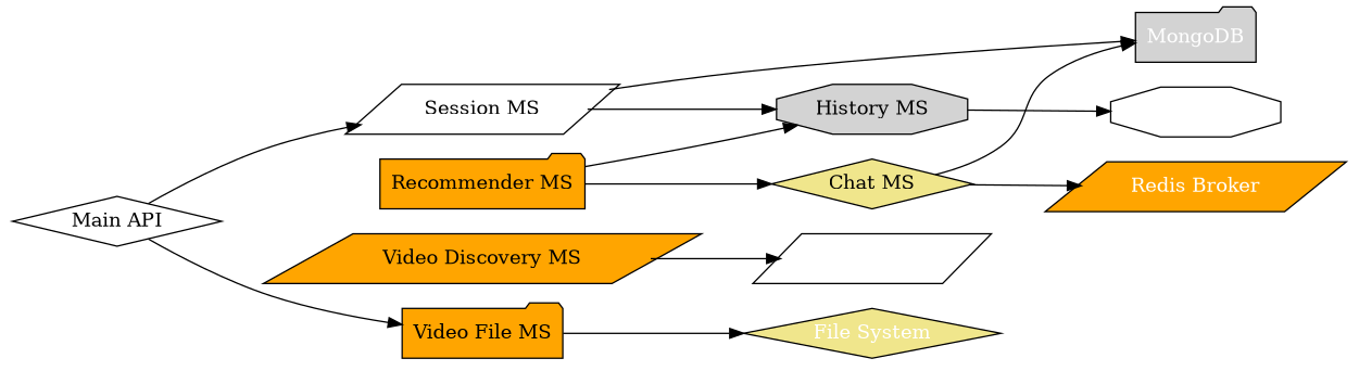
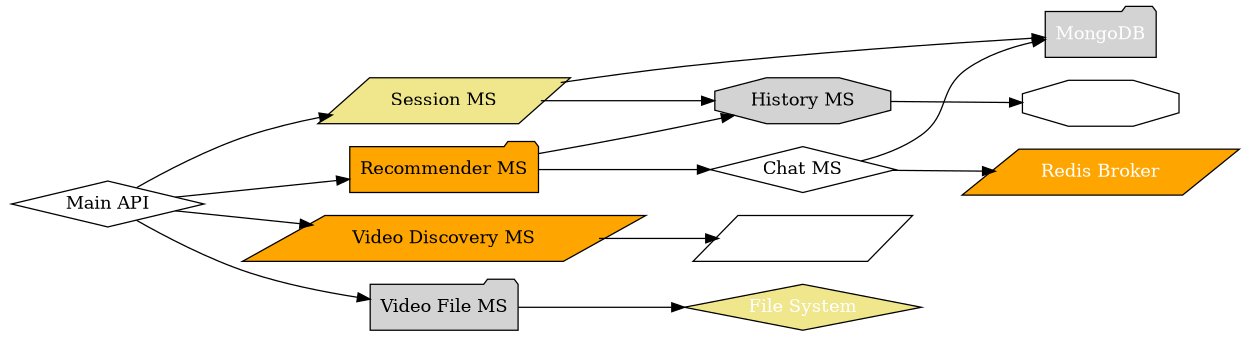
  digraph {
    rankdir=LR
    node [fillcolor=white fontcolor=black shape=parallelogram style=filled]
    n1 [label="Main API" shape=diamond]
-   n2 [label="Session MS"]
-   n3 [fillcolor=khaki label="Chat MS" shape=diamond]
+   n2 [fillcolor=khaki label="Session MS"]
+   n3 [label="Chat MS" shape=diamond]
    n4 [fillcolor=orange label="Video Discovery MS"]
-   n5 [fillcolor=orange label="Video File MS" shape=folder]
+   n5 [fillcolor=lightgrey label="Video File MS" shape=folder]
    n6 [fillcolor=orange label="Recommender MS" shape=folder]
    n7 [fillcolor=lightgrey fontcolor=white label=MongoDB shape=folder]
    n8 [fontcolor=white label=MongoDB]
    n9 [fontcolor=white label=MongoDB shape=octagon]
    n10 [fillcolor=orange fontcolor=white label="Redis Broker"]
    n11 [fillcolor=khaki fontcolor=white label="File System" shape=diamond]
    n12 [fillcolor=lightgrey label="History MS" shape=octagon]
    subgraph sub_1 {
      n1
      n2
      n3
      n4
      n5
      n6
    }
    subgraph sub_2 {
      n2
      n3
      n4
      n5
      n6
      n7
      n8
      n9
      n10
      n11
      n12
    }
    n1 -> n2
+   n1 -> n4
    n1 -> n5
+   n1 -> n6
    n2 -> n7
    n2 -> n12
    n3 -> n7
    n3 -> n10
    n4 -> n8
    n5 -> n11
    n6 -> n3
    n6 -> n12
    n12 -> n9
  }
